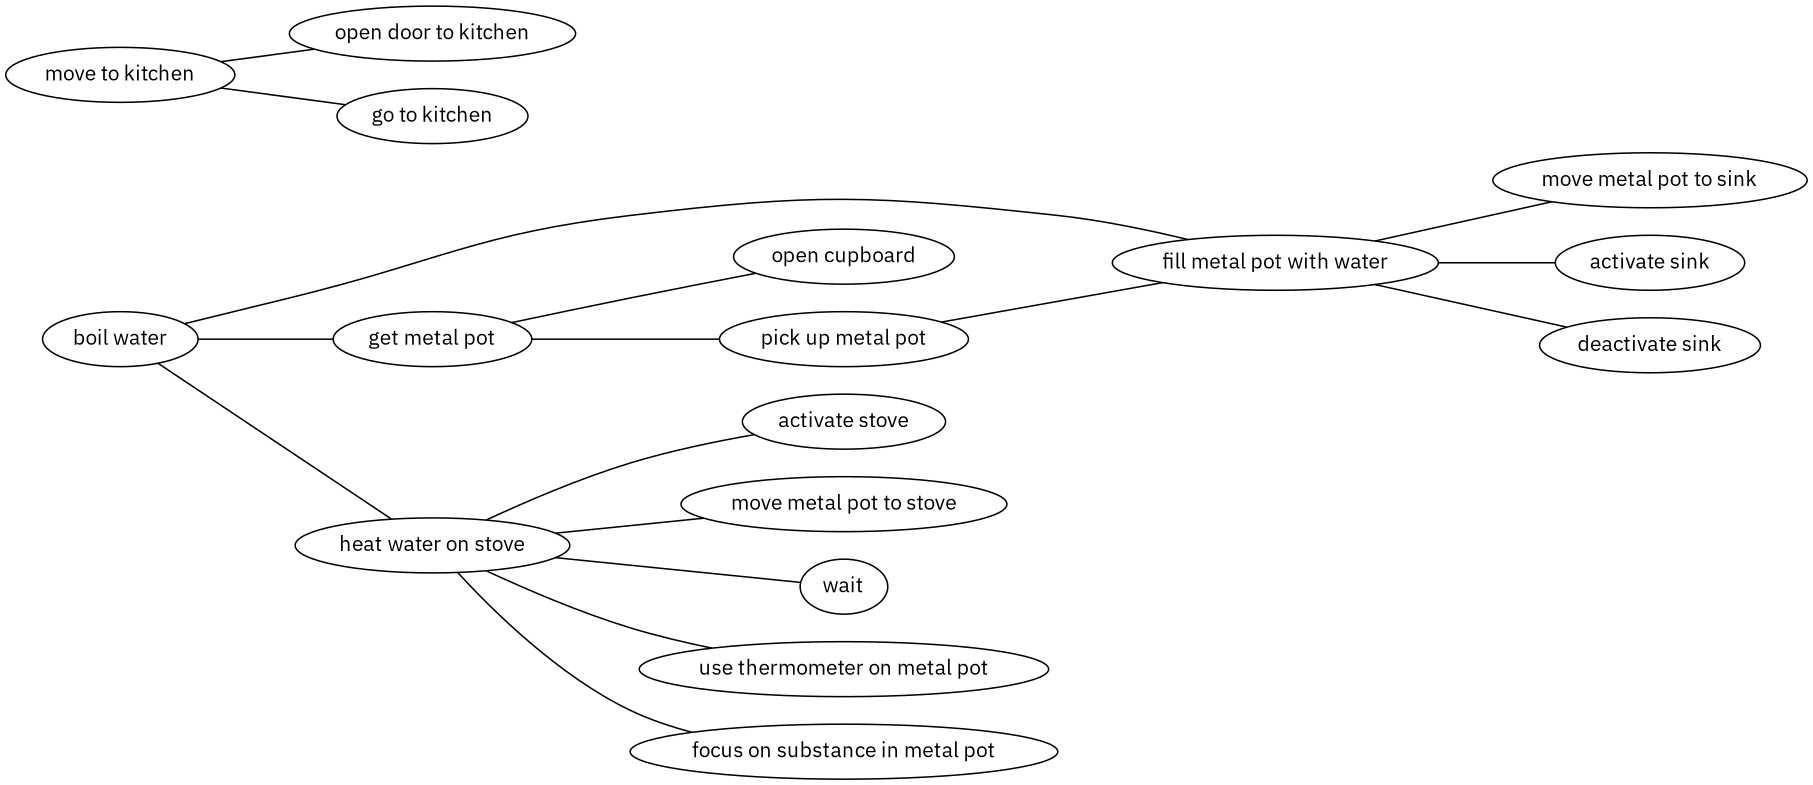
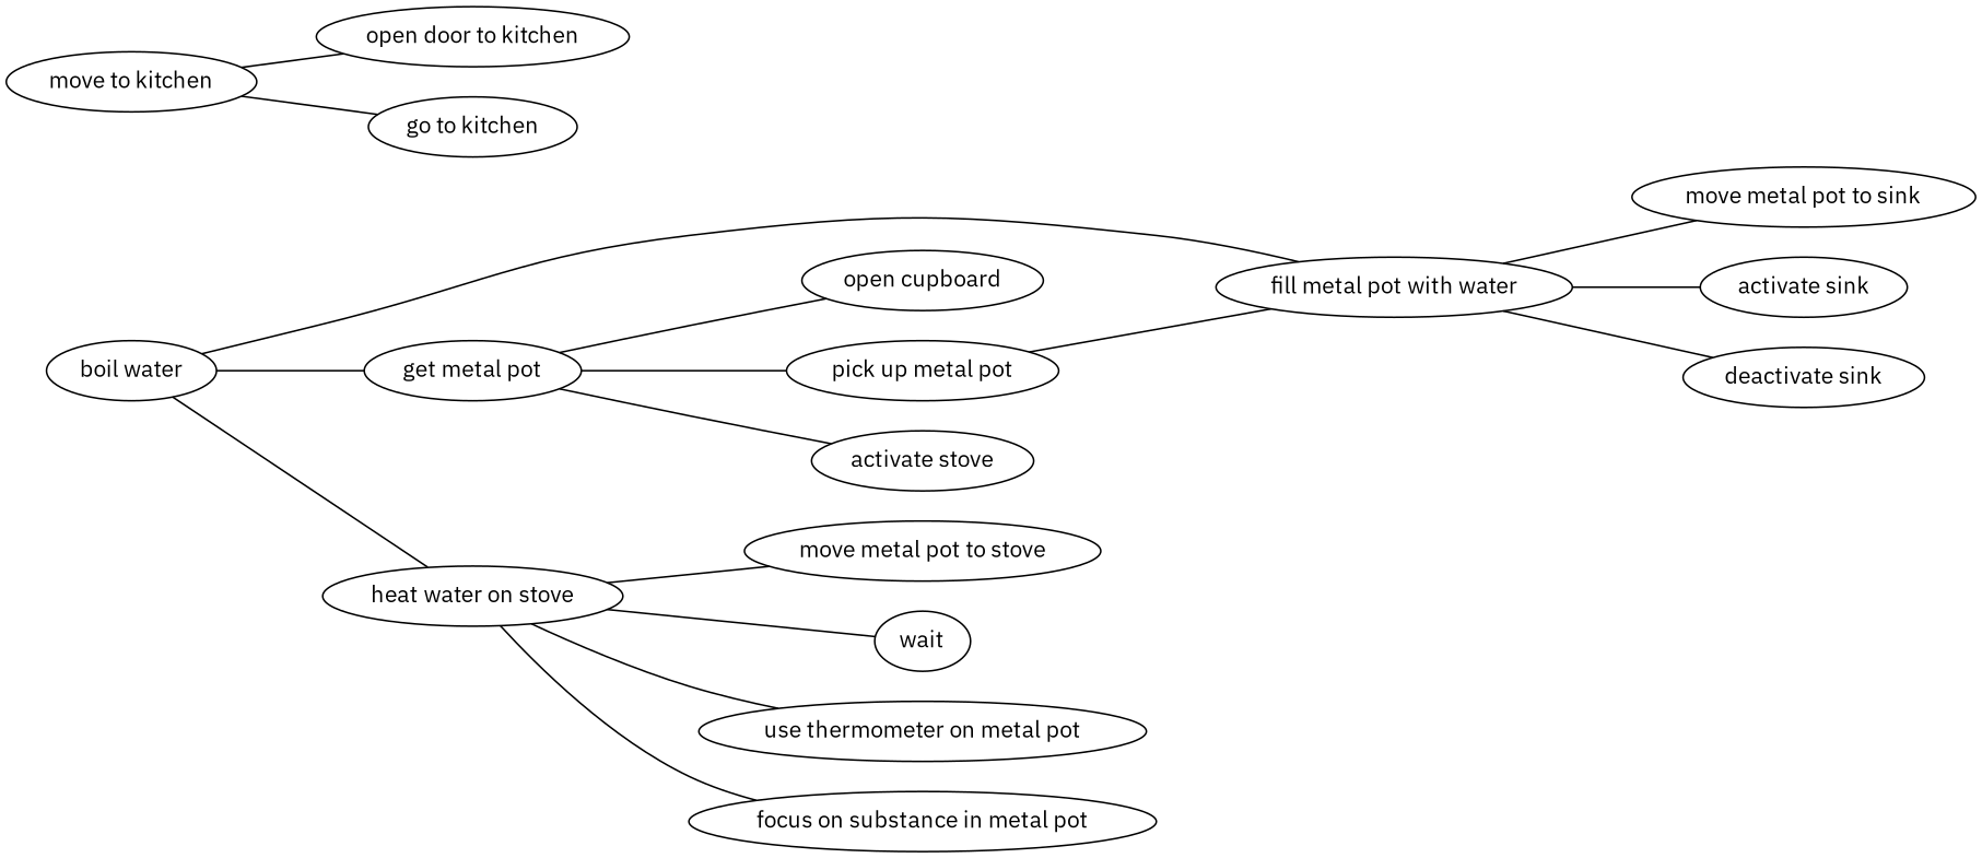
  strict graph {
    fontname="IBM Plex Sans"
    rankdir=LR
    node [fontname="IBM Plex Sans"]
    edge [fontname="IBM Plex Sans"]
    "boil water"
    "get metal pot"
    "fill metal pot with water"
    "heat water on stove"
    "move to kitchen"
    "open door to kitchen"
    "go to kitchen"
    "open cupboard"
    "pick up metal pot"
    "move metal pot to sink"
    "activate sink"
    "deactivate sink"
    "move metal pot to stove"
    "activate stove"
    wait
    "use thermometer on metal pot"
    "focus on substance in metal pot"
    "boil water" -- "get metal pot"
    "boil water" -- "fill metal pot with water"
    "boil water" -- "heat water on stove"
    "get metal pot" -- "open cupboard"
    "get metal pot" -- "pick up metal pot"
    "fill metal pot with water" -- "move metal pot to sink"
    "fill metal pot with water" -- "activate sink"
    "fill metal pot with water" -- "deactivate sink"
    "heat water on stove" -- "move metal pot to stove"
-   "heat water on stove" -- "activate stove"
+   "get metal pot" -- "activate stove"
    "heat water on stove" -- wait
    "heat water on stove" -- "use thermometer on metal pot"
    "heat water on stove" -- "focus on substance in metal pot"
    "move to kitchen" -- "open door to kitchen"
    "move to kitchen" -- "go to kitchen"
    "pick up metal pot" -- "fill metal pot with water"
  }
